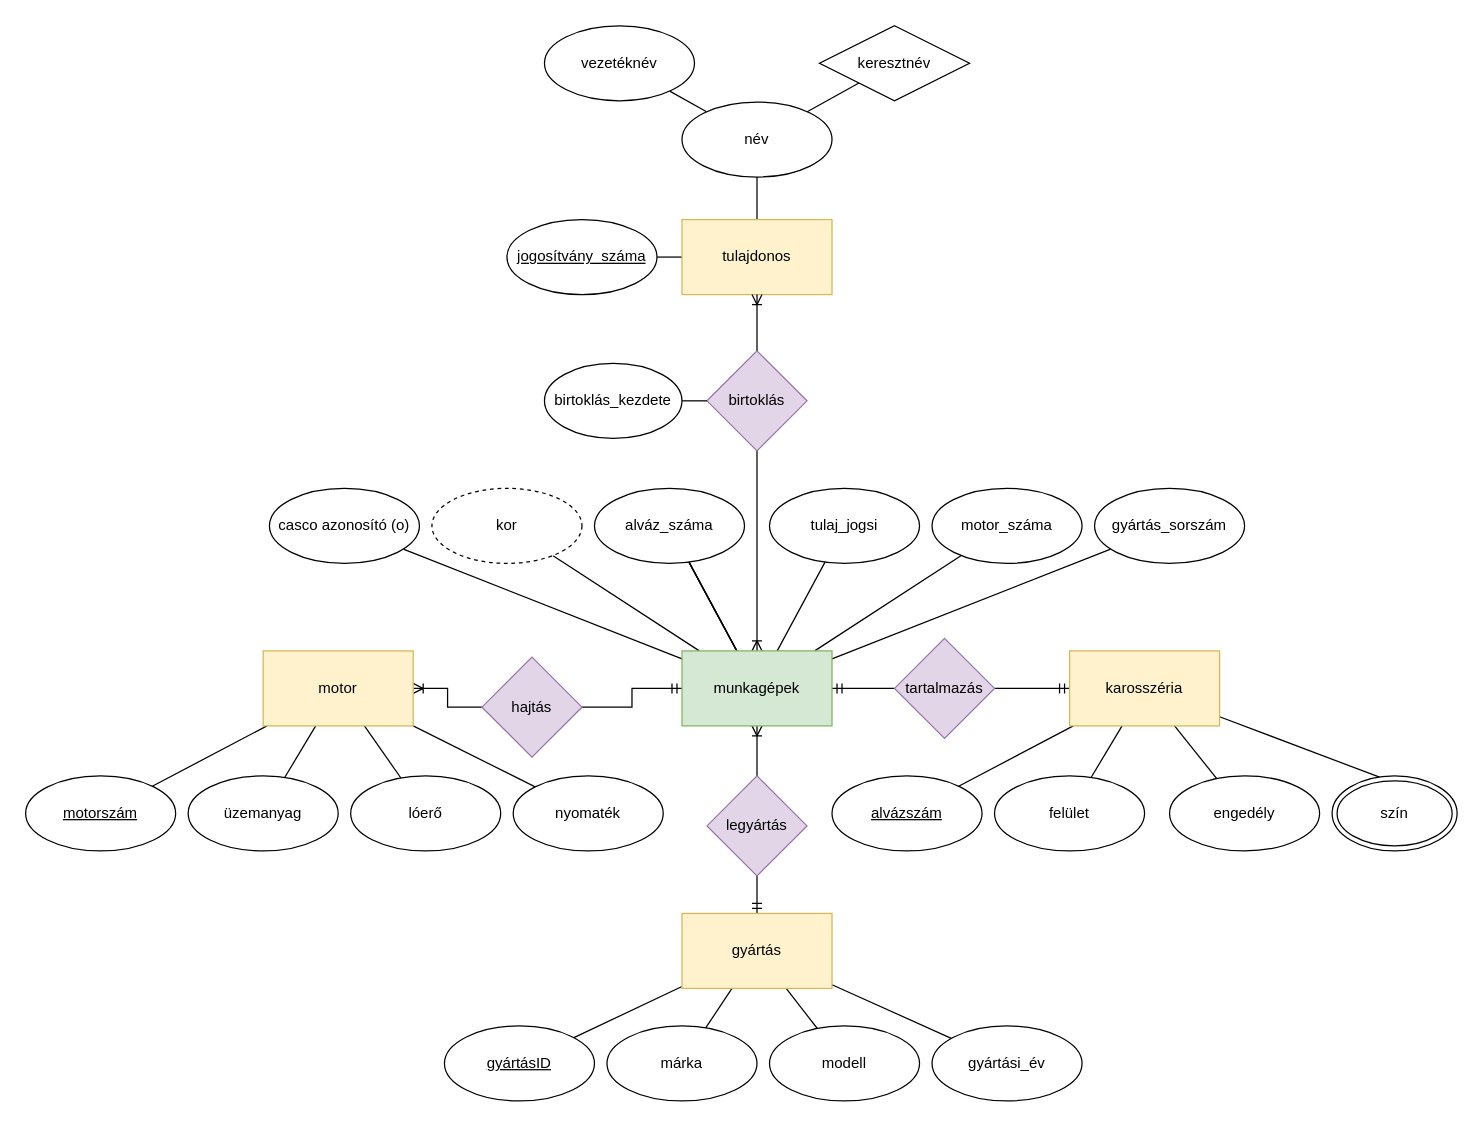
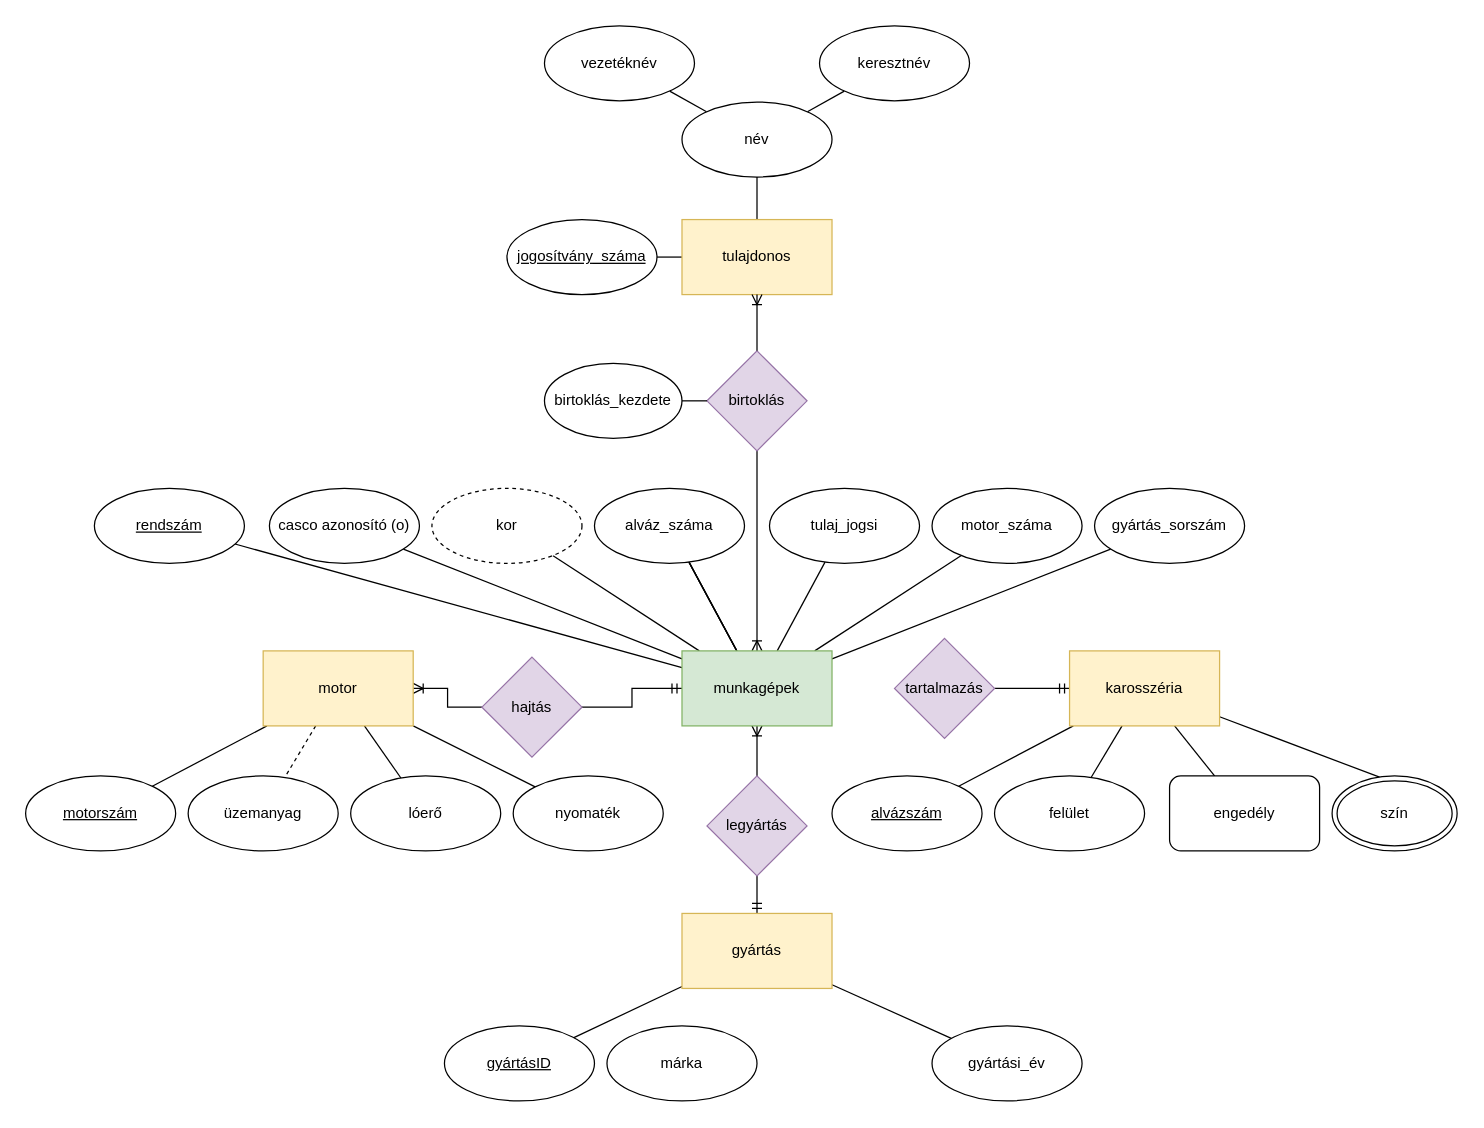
  <mxCell id="0" />
  <mxCell id="1" parent="0" />
  <mxCell id="2" value="" style="rounded=0;orthogonalLoop=1;jettySize=auto;html=1;endArrow=none;endFill=0;startArrow=ERoneToMany;startFill=0;" parent="1" source="15" target="16" edge="1"><mxGeometry relative="1" as="geometry" /></mxCell>
- <mxCell id="3" value="" style="edgeStyle=orthogonalEdgeStyle;rounded=0;orthogonalLoop=1;jettySize=auto;html=1;endArrow=none;endFill=0;startArrow=ERmandOne;startFill=0;" parent="1" source="15" target="21" edge="1"><mxGeometry relative="1" as="geometry" /></mxCell>
  <mxCell id="4" value="" style="edgeStyle=orthogonalEdgeStyle;rounded=0;orthogonalLoop=1;jettySize=auto;html=1;endArrow=none;endFill=0;startArrow=ERmandOne;startFill=0;" parent="1" source="15" target="28" edge="1"><mxGeometry relative="1" as="geometry" /></mxCell>
  <mxCell id="5" value="" style="edgeStyle=orthogonalEdgeStyle;rounded=0;orthogonalLoop=1;jettySize=auto;html=1;endArrow=none;endFill=0;startArrow=ERoneToMany;startFill=0;" parent="1" source="15" target="35" edge="1"><mxGeometry relative="1" as="geometry" /></mxCell>
+ <mxCell id="6" value="" style="rounded=0;orthogonalLoop=1;jettySize=auto;html=1;endArrow=none;endFill=0;" parent="1" source="15" target="41" edge="1"><mxGeometry relative="1" as="geometry" /></mxCell>
  <mxCell id="7" value="" style="edgeStyle=none;rounded=0;orthogonalLoop=1;jettySize=auto;html=1;endArrow=none;endFill=0;" parent="1" source="15" target="42" edge="1"><mxGeometry relative="1" as="geometry" /></mxCell>
  <mxCell id="8" value="" style="edgeStyle=none;rounded=0;orthogonalLoop=1;jettySize=auto;html=1;endArrow=none;endFill=0;" parent="1" source="15" target="43" edge="1"><mxGeometry relative="1" as="geometry" /></mxCell>
  <mxCell id="9" value="" style="edgeStyle=none;rounded=0;orthogonalLoop=1;jettySize=auto;html=1;endArrow=none;endFill=0;" parent="1" source="15" target="44" edge="1"><mxGeometry relative="1" as="geometry" /></mxCell>
  <mxCell id="10" value="" style="edgeStyle=none;rounded=0;orthogonalLoop=1;jettySize=auto;html=1;endArrow=none;endFill=0;" parent="1" source="15" target="45" edge="1"><mxGeometry relative="1" as="geometry" /></mxCell>
  <mxCell id="11" value="" style="edgeStyle=none;rounded=0;orthogonalLoop=1;jettySize=auto;html=1;endArrow=none;endFill=0;" parent="1" source="15" target="46" edge="1"><mxGeometry relative="1" as="geometry" /></mxCell>
  <mxCell id="12" value="" style="edgeStyle=none;rounded=0;orthogonalLoop=1;jettySize=auto;html=1;endArrow=none;endFill=0;" parent="1" source="15" target="46" edge="1"><mxGeometry relative="1" as="geometry" /></mxCell>
  <mxCell id="13" value="" style="edgeStyle=none;rounded=0;orthogonalLoop=1;jettySize=auto;html=1;endArrow=none;endFill=0;" parent="1" source="15" target="46" edge="1"><mxGeometry relative="1" as="geometry" /></mxCell>
  <mxCell id="14" value="" style="edgeStyle=none;rounded=0;orthogonalLoop=1;jettySize=auto;html=1;endArrow=none;endFill=0;" parent="1" source="15" target="47" edge="1"><mxGeometry relative="1" as="geometry" /></mxCell>
  <mxCell id="15" value="munkagépek" style="rounded=0;whiteSpace=wrap;html=1;fillColor=#d5e8d4;strokeColor=#82b366;" parent="1" vertex="1"><mxGeometry x="545" y="520" width="120" height="60" as="geometry" /></mxCell>
  <mxCell id="16" value="birtoklás" style="rhombus;whiteSpace=wrap;html=1;rounded=0;fillColor=#e1d5e7;strokeColor=#9673a6;" parent="1" vertex="1"><mxGeometry x="565" y="280" width="80" height="80" as="geometry" /></mxCell>
  <mxCell id="17" value="" style="edgeStyle=none;rounded=0;orthogonalLoop=1;jettySize=auto;html=1;endArrow=none;endFill=0;" parent="1" source="19" target="48" edge="1"><mxGeometry relative="1" as="geometry" /></mxCell>
  <mxCell id="18" value="" style="edgeStyle=none;rounded=0;orthogonalLoop=1;jettySize=auto;html=1;endArrow=none;endFill=0;" parent="1" source="19" target="51" edge="1"><mxGeometry relative="1" as="geometry" /></mxCell>
  <mxCell id="19" value="tulajdonos" style="whiteSpace=wrap;html=1;rounded=0;fillColor=#fff2cc;strokeColor=#d6b656;" parent="1" vertex="1"><mxGeometry x="545" y="175" width="120" height="60" as="geometry" /></mxCell>
  <mxCell id="20" value="" style="edgeStyle=orthogonalEdgeStyle;rounded=0;orthogonalLoop=1;jettySize=auto;html=1;endArrow=ERmandOne;endFill=0;" parent="1" source="21" target="26" edge="1"><mxGeometry relative="1" as="geometry" /></mxCell>
  <mxCell id="21" value="tartalmazás" style="rhombus;whiteSpace=wrap;html=1;rounded=0;fillColor=#e1d5e7;strokeColor=#9673a6;" parent="1" vertex="1"><mxGeometry x="715" y="510" width="80" height="80" as="geometry" /></mxCell>
  <mxCell id="22" value="" style="edgeStyle=none;rounded=0;orthogonalLoop=1;jettySize=auto;html=1;endArrow=none;endFill=0;" parent="1" source="26" target="58" edge="1"><mxGeometry relative="1" as="geometry" /></mxCell>
  <mxCell id="23" value="" style="edgeStyle=none;rounded=0;orthogonalLoop=1;jettySize=auto;html=1;endArrow=none;endFill=0;" parent="1" source="26" target="59" edge="1"><mxGeometry relative="1" as="geometry" /></mxCell>
  <mxCell id="24" value="" style="edgeStyle=none;rounded=0;orthogonalLoop=1;jettySize=auto;html=1;endArrow=none;endFill=0;entryX=0.38;entryY=0.017;entryDx=0;entryDy=0;entryPerimeter=0;" parent="1" source="26" target="60" edge="1"><mxGeometry relative="1" as="geometry"><mxPoint x="1289.599" y="655.778" as="targetPoint" /></mxGeometry></mxCell>
  <mxCell id="25" value="" style="edgeStyle=none;rounded=0;orthogonalLoop=1;jettySize=auto;html=1;endArrow=none;endFill=0;" parent="1" source="26" target="61" edge="1"><mxGeometry relative="1" as="geometry" /></mxCell>
  <mxCell id="26" value="karosszéria" style="whiteSpace=wrap;html=1;rounded=0;fillColor=#fff2cc;strokeColor=#d6b656;" parent="1" vertex="1"><mxGeometry x="855" y="520" width="120" height="60" as="geometry" /></mxCell>
  <mxCell id="27" value="" style="edgeStyle=orthogonalEdgeStyle;rounded=0;orthogonalLoop=1;jettySize=auto;html=1;endArrow=ERoneToMany;endFill=0;exitX=0;exitY=0.5;exitDx=0;exitDy=0;" parent="1" source="28" target="33" edge="1"><mxGeometry relative="1" as="geometry" /></mxCell>
  <mxCell id="28" value="hajtás" style="rhombus;whiteSpace=wrap;html=1;rounded=0;fillColor=#e1d5e7;strokeColor=#9673a6;" parent="1" vertex="1"><mxGeometry x="385" y="525" width="80" height="80" as="geometry" /></mxCell>
  <mxCell id="29" value="" style="edgeStyle=none;rounded=0;orthogonalLoop=1;jettySize=auto;html=1;endArrow=none;endFill=0;" parent="1" source="33" target="54" edge="1"><mxGeometry relative="1" as="geometry" /></mxCell>
- <mxCell id="30" value="" style="edgeStyle=none;rounded=0;orthogonalLoop=1;jettySize=auto;html=1;endArrow=none;endFill=0;" parent="1" source="33" target="55" edge="1"><mxGeometry relative="1" as="geometry" /></mxCell>
+ <mxCell id="30" value="" style="edgeStyle=none;rounded=0;orthogonalLoop=1;jettySize=auto;html=1;endArrow=none;endFill=0;dashed=1;" parent="1" source="33" target="55" edge="1"><mxGeometry relative="1" as="geometry" /></mxCell>
  <mxCell id="31" value="" style="edgeStyle=none;rounded=0;orthogonalLoop=1;jettySize=auto;html=1;endArrow=none;endFill=0;" parent="1" source="33" target="56" edge="1"><mxGeometry relative="1" as="geometry" /></mxCell>
  <mxCell id="32" value="" style="edgeStyle=none;rounded=0;orthogonalLoop=1;jettySize=auto;html=1;endArrow=none;endFill=0;" parent="1" source="33" target="57" edge="1"><mxGeometry relative="1" as="geometry" /></mxCell>
  <mxCell id="33" value="motor" style="whiteSpace=wrap;html=1;rounded=0;fillColor=#fff2cc;strokeColor=#d6b656;" parent="1" vertex="1"><mxGeometry x="210" y="520" width="120" height="60" as="geometry" /></mxCell>
  <mxCell id="34" value="" style="edgeStyle=orthogonalEdgeStyle;rounded=0;orthogonalLoop=1;jettySize=auto;html=1;endArrow=ERmandOne;endFill=0;entryX=0.5;entryY=0;entryDx=0;entryDy=0;" parent="1" source="35" target="40" edge="1"><mxGeometry relative="1" as="geometry" /></mxCell>
  <mxCell id="35" value="legyártás" style="rhombus;whiteSpace=wrap;html=1;rounded=0;fillColor=#e1d5e7;strokeColor=#9673a6;" parent="1" vertex="1"><mxGeometry x="565" y="620" width="80" height="80" as="geometry" /></mxCell>
  <mxCell id="36" value="" style="edgeStyle=none;rounded=0;orthogonalLoop=1;jettySize=auto;html=1;endArrow=none;endFill=0;" parent="1" source="40" target="62" edge="1"><mxGeometry relative="1" as="geometry" /></mxCell>
- <mxCell id="37" value="" style="edgeStyle=none;rounded=0;orthogonalLoop=1;jettySize=auto;html=1;endArrow=none;endFill=0;" parent="1" source="40" target="63" edge="1"><mxGeometry relative="1" as="geometry" /></mxCell>
  <mxCell id="38" value="" style="edgeStyle=none;rounded=0;orthogonalLoop=1;jettySize=auto;html=1;endArrow=none;endFill=0;" parent="1" source="40" target="64" edge="1"><mxGeometry relative="1" as="geometry" /></mxCell>
- <mxCell id="39" value="" style="edgeStyle=none;rounded=0;orthogonalLoop=1;jettySize=auto;html=1;endArrow=none;endFill=0;" parent="1" source="40" target="65" edge="1"><mxGeometry relative="1" as="geometry" /></mxCell>
  <mxCell id="40" value="gyártás" style="whiteSpace=wrap;html=1;rounded=0;fillColor=#fff2cc;strokeColor=#d6b656;" parent="1" vertex="1"><mxGeometry x="545" y="730" width="120" height="60" as="geometry" /></mxCell>
+ <mxCell id="41" value="rendszám" style="ellipse;whiteSpace=wrap;html=1;rounded=0;fontStyle=4" parent="1" vertex="1"><mxGeometry x="75" y="390" width="120" height="60" as="geometry" /></mxCell>
  <mxCell id="42" value="kor" style="ellipse;whiteSpace=wrap;html=1;rounded=0;dashed=1;" parent="1" vertex="1"><mxGeometry x="345" y="390" width="120" height="60" as="geometry" /></mxCell>
  <mxCell id="43" value="casco azonosító (o)" style="ellipse;whiteSpace=wrap;html=1;rounded=0;" parent="1" vertex="1"><mxGeometry x="215" y="390" width="120" height="60" as="geometry" /></mxCell>
  <mxCell id="44" value="tulaj_jogsi" style="ellipse;whiteSpace=wrap;html=1;rounded=0;strokeColor=default;" parent="1" vertex="1"><mxGeometry x="615" y="390" width="120" height="60" as="geometry" /></mxCell>
  <mxCell id="45" value="motor_száma" style="ellipse;whiteSpace=wrap;html=1;rounded=0;" parent="1" vertex="1"><mxGeometry x="745" y="390" width="120" height="60" as="geometry" /></mxCell>
  <mxCell id="46" value="alváz_száma" style="ellipse;whiteSpace=wrap;html=1;rounded=0;" parent="1" vertex="1"><mxGeometry x="475" y="390" width="120" height="60" as="geometry" /></mxCell>
  <mxCell id="47" value="gyártás_sorszám" style="ellipse;whiteSpace=wrap;html=1;rounded=0;" parent="1" vertex="1"><mxGeometry x="875" y="390" width="120" height="60" as="geometry" /></mxCell>
  <mxCell id="48" value="jogosítvány_száma" style="ellipse;whiteSpace=wrap;html=1;rounded=0;fontStyle=4" parent="1" vertex="1"><mxGeometry x="405" y="175" width="120" height="60" as="geometry" /></mxCell>
  <mxCell id="49" value="" style="edgeStyle=none;rounded=0;orthogonalLoop=1;jettySize=auto;html=1;endArrow=none;endFill=0;" parent="1" source="51" target="52" edge="1"><mxGeometry relative="1" as="geometry" /></mxCell>
  <mxCell id="50" value="" style="edgeStyle=none;rounded=0;orthogonalLoop=1;jettySize=auto;html=1;endArrow=none;endFill=0;" parent="1" source="51" target="53" edge="1"><mxGeometry relative="1" as="geometry" /></mxCell>
  <mxCell id="51" value="név" style="ellipse;whiteSpace=wrap;html=1;rounded=0;" parent="1" vertex="1"><mxGeometry x="545" y="81" width="120" height="60" as="geometry" /></mxCell>
  <mxCell id="52" value="vezetéknév" style="ellipse;whiteSpace=wrap;html=1;rounded=0;" parent="1" vertex="1"><mxGeometry x="435" y="20" width="120" height="60" as="geometry" /></mxCell>
- <mxCell id="53" value="keresztnév" style="rhombus;whiteSpace=wrap;html=1;" parent="1" vertex="1"><mxGeometry x="655" y="20" width="120" height="60" as="geometry" /></mxCell>
+ <mxCell id="53" value="keresztnév" style="ellipse;whiteSpace=wrap;html=1;rounded=0;" parent="1" vertex="1"><mxGeometry x="655" y="20" width="120" height="60" as="geometry" /></mxCell>
  <mxCell id="54" value="motorszám" style="ellipse;whiteSpace=wrap;html=1;rounded=0;fontStyle=4" parent="1" vertex="1"><mxGeometry x="20" y="620" width="120" height="60" as="geometry" /></mxCell>
  <mxCell id="55" value="üzemanyag" style="ellipse;whiteSpace=wrap;html=1;rounded=0;" parent="1" vertex="1"><mxGeometry x="150" y="620" width="120" height="60" as="geometry" /></mxCell>
  <mxCell id="56" value="nyomaték" style="ellipse;whiteSpace=wrap;html=1;rounded=0;" parent="1" vertex="1"><mxGeometry x="410" y="620" width="120" height="60" as="geometry" /></mxCell>
  <mxCell id="57" value="lóerő" style="ellipse;whiteSpace=wrap;html=1;rounded=0;" parent="1" vertex="1"><mxGeometry x="280" y="620" width="120" height="60" as="geometry" /></mxCell>
  <mxCell id="58" value="alvázszám" style="ellipse;whiteSpace=wrap;html=1;rounded=0;fontStyle=4" parent="1" vertex="1"><mxGeometry x="665" y="620" width="120" height="60" as="geometry" /></mxCell>
  <mxCell id="59" value="felület" style="ellipse;whiteSpace=wrap;html=1;rounded=0;" parent="1" vertex="1"><mxGeometry x="795" y="620" width="120" height="60" as="geometry" /></mxCell>
  <mxCell id="60" value="szín" style="ellipse;shape=doubleEllipse;whiteSpace=wrap;html=1;strokeColor=default;" parent="1" vertex="1"><mxGeometry x="1065" y="620" width="100" height="60" as="geometry" /></mxCell>
- <mxCell id="61" value="engedély" style="ellipse;whiteSpace=wrap;html=1;rounded=0;" parent="1" vertex="1"><mxGeometry x="935" y="620" width="120" height="60" as="geometry" /></mxCell>
+ <mxCell id="61" value="engedély" style="whiteSpace=wrap;html=1;rounded=1;" parent="1" vertex="1"><mxGeometry x="935" y="620" width="120" height="60" as="geometry" /></mxCell>
  <mxCell id="62" value="gyártásID" style="ellipse;whiteSpace=wrap;html=1;rounded=0;fontStyle=4" parent="1" vertex="1"><mxGeometry x="355" y="820" width="120" height="60" as="geometry" /></mxCell>
  <mxCell id="63" value="márka" style="ellipse;whiteSpace=wrap;html=1;rounded=0;" parent="1" vertex="1"><mxGeometry x="485" y="820" width="120" height="60" as="geometry" /></mxCell>
  <mxCell id="64" value="gyártási_év" style="ellipse;whiteSpace=wrap;html=1;rounded=0;" parent="1" vertex="1"><mxGeometry x="745" y="820" width="120" height="60" as="geometry" /></mxCell>
- <mxCell id="65" value="modell" style="ellipse;whiteSpace=wrap;html=1;rounded=0;" parent="1" vertex="1"><mxGeometry x="615" y="820" width="120" height="60" as="geometry" /></mxCell>
  <mxCell id="66" value="birtoklás_kezdete" style="ellipse;whiteSpace=wrap;html=1;rounded=0;" parent="1" vertex="1"><mxGeometry x="435" y="290" width="110" height="60" as="geometry" /></mxCell>
  <mxCell id="67" value="" style="endArrow=none;html=1;rounded=0;entryX=0;entryY=0.5;entryDx=0;entryDy=0;exitX=1;exitY=0.5;exitDx=0;exitDy=0;" parent="1" source="66" target="16" edge="1"><mxGeometry width="50" height="50" relative="1" as="geometry"><mxPoint x="605" y="440" as="sourcePoint" /><mxPoint x="655" y="390" as="targetPoint" /></mxGeometry></mxCell>
  <mxCell id="68" value="" style="rounded=0;orthogonalLoop=1;jettySize=auto;html=1;endArrow=none;endFill=0;startArrow=ERoneToMany;startFill=0;exitX=0.5;exitY=1;exitDx=0;exitDy=0;" parent="1" source="19" edge="1"><mxGeometry relative="1" as="geometry"><mxPoint x="604.71" y="205" as="sourcePoint" /><mxPoint x="605" y="280" as="targetPoint" /></mxGeometry></mxCell>
